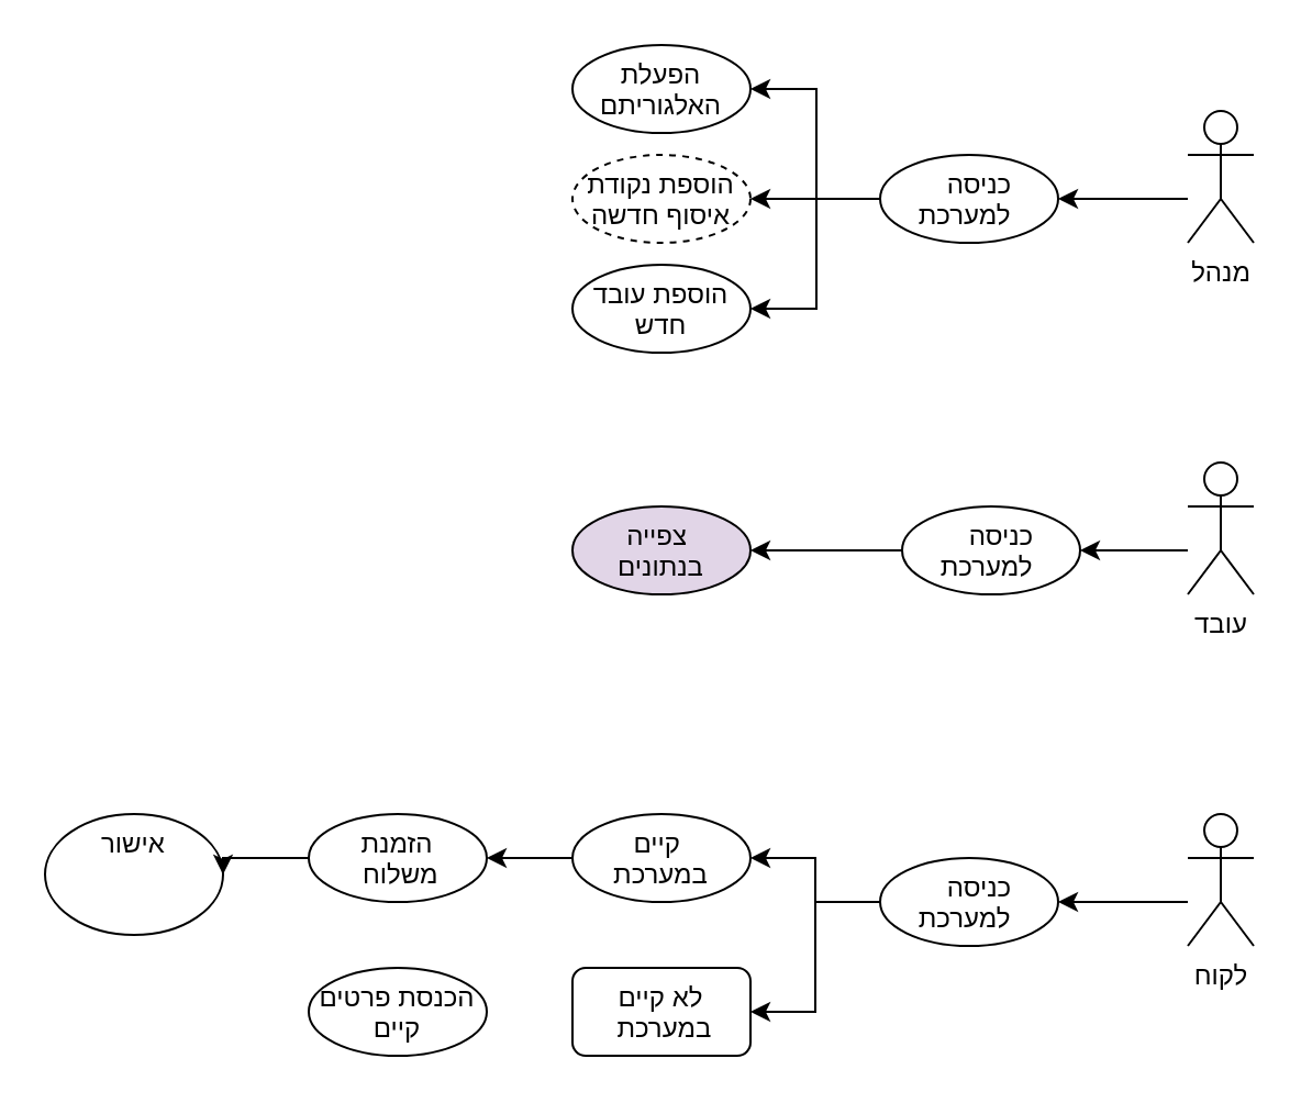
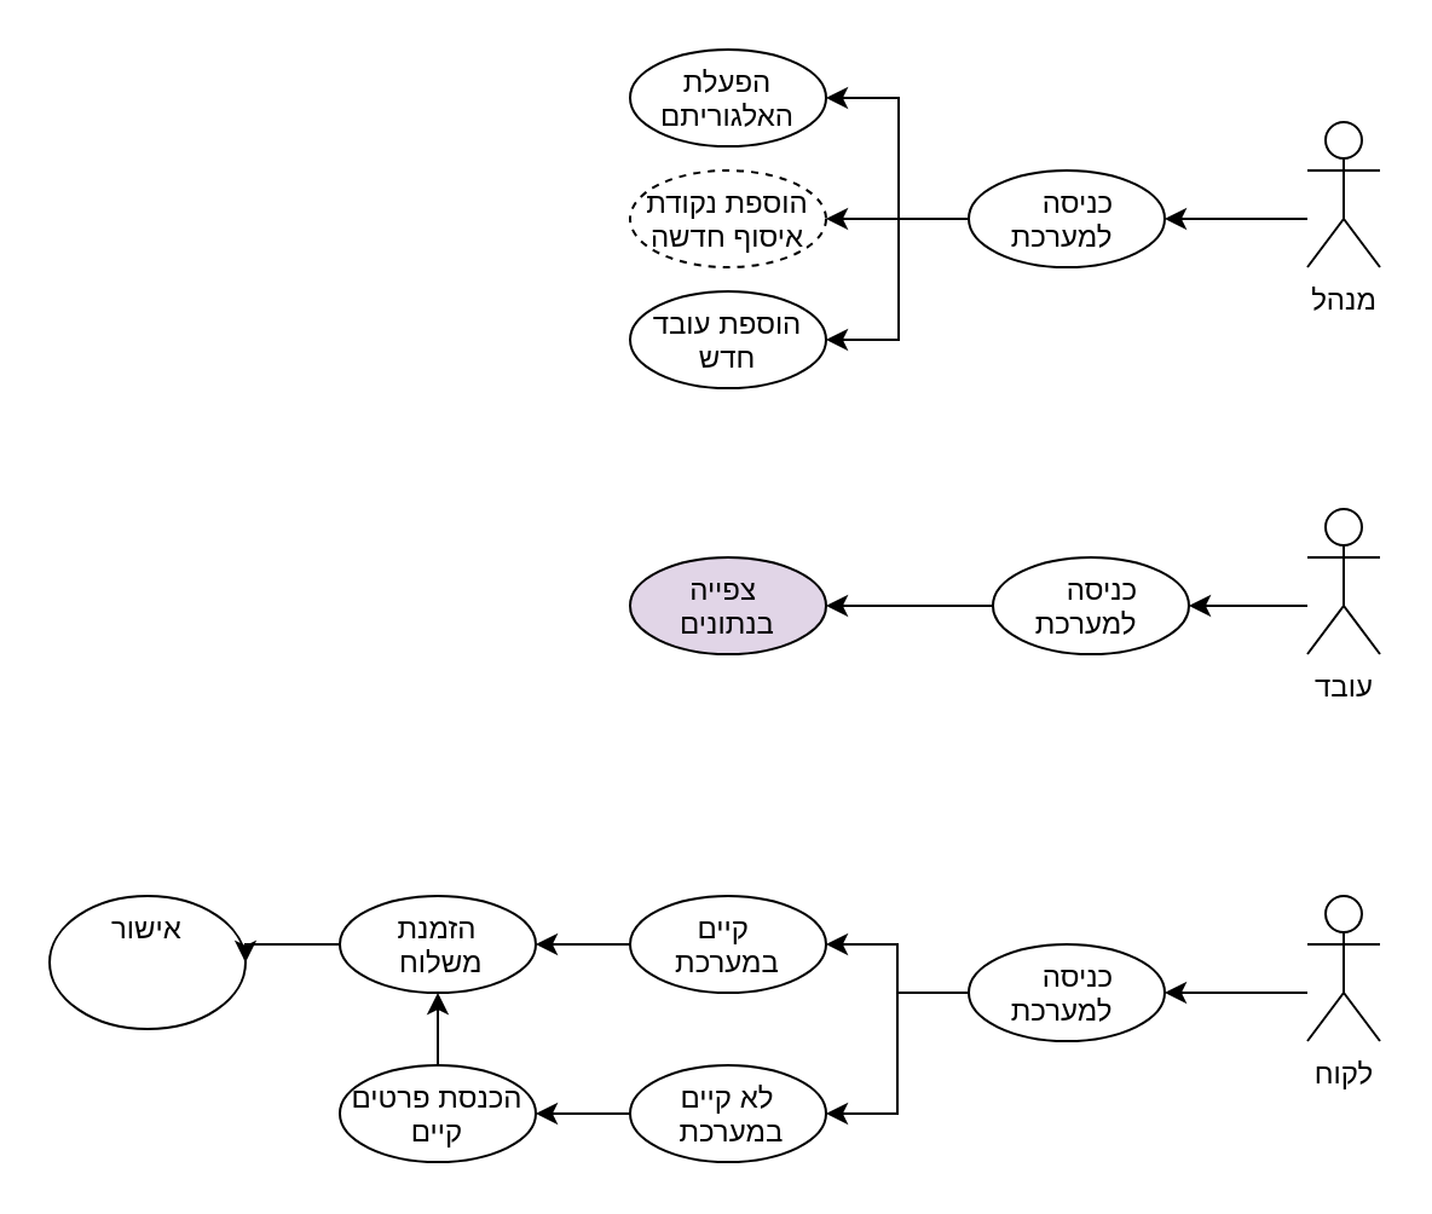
  <mxCell id="0" />
  <mxCell id="1" parent="0" />
  <mxCell id="2" value="" style="edgeStyle=orthogonalEdgeStyle;rounded=0;orthogonalLoop=1;jettySize=auto;html=1;entryX=1;entryY=0.5;entryDx=0;entryDy=0;" parent="1" source="3" target="19" edge="1"><mxGeometry relative="1" as="geometry"><mxPoint x="475" y="80" as="targetPoint" /><Array as="points"><mxPoint x="520" y="90" /><mxPoint x="520" y="90" /></Array></mxGeometry></mxCell>
  <mxCell id="3" value="מנהל" style="shape=umlActor;verticalLabelPosition=bottom;verticalAlign=top;html=1;outlineConnect=0;horizontal=1;" parent="1" vertex="1"><mxGeometry x="540" y="50" width="30" height="60" as="geometry" /></mxCell>
  <mxCell id="4" value="" style="edgeStyle=orthogonalEdgeStyle;rounded=0;orthogonalLoop=1;jettySize=auto;html=1;entryX=1;entryY=0.5;entryDx=0;entryDy=0;" parent="1" source="5" target="20" edge="1"><mxGeometry relative="1" as="geometry"><mxPoint x="485" y="240" as="targetPoint" /><Array as="points"><mxPoint x="500" y="250" /><mxPoint x="500" y="250" /></Array></mxGeometry></mxCell>
  <mxCell id="5" value="עובד" style="shape=umlActor;verticalLabelPosition=bottom;verticalAlign=top;html=1;outlineConnect=0;horizontal=1;" parent="1" vertex="1"><mxGeometry x="540" y="210" width="30" height="60" as="geometry" /></mxCell>
  <mxCell id="6" style="edgeStyle=orthogonalEdgeStyle;rounded=0;orthogonalLoop=1;jettySize=auto;html=1;entryX=1;entryY=0.5;entryDx=0;entryDy=0;" parent="1" source="7" target="14" edge="1"><mxGeometry relative="1" as="geometry"><Array as="points"><mxPoint x="520" y="410" /><mxPoint x="520" y="410" /></Array></mxGeometry></mxCell>
  <mxCell id="7" value="לקוח" style="shape=umlActor;verticalLabelPosition=bottom;verticalAlign=top;html=1;outlineConnect=0;" parent="1" vertex="1"><mxGeometry x="540" y="370" width="30" height="60" as="geometry" /></mxCell>
  <mxCell id="8" value="הפעלת האלגוריתם" style="ellipse;whiteSpace=wrap;html=1;verticalAlign=top;" parent="1" vertex="1"><mxGeometry x="260" y="20" width="81" height="40" as="geometry" /></mxCell>
  <mxCell id="9" value="הוספת נקודת איסוף חדשה" style="ellipse;whiteSpace=wrap;html=1;verticalAlign=top;dashed=1;" parent="1" vertex="1"><mxGeometry x="260" y="70" width="81" height="40" as="geometry" /></mxCell>
  <mxCell id="10" value="הוספת עובד חדש" style="ellipse;whiteSpace=wrap;html=1;verticalAlign=top;" parent="1" vertex="1"><mxGeometry x="260" y="120" width="81" height="40" as="geometry" /></mxCell>
  <mxCell id="11" value="" style="edgeStyle=orthogonalEdgeStyle;rounded=0;orthogonalLoop=1;jettySize=auto;html=1;exitX=0;exitY=0.5;exitDx=0;exitDy=0;" parent="1" source="20" target="15" edge="1"><mxGeometry relative="1" as="geometry" /></mxCell>
  <mxCell id="12" style="edgeStyle=orthogonalEdgeStyle;rounded=0;orthogonalLoop=1;jettySize=auto;html=1;" parent="1" source="14" target="24" edge="1"><mxGeometry relative="1" as="geometry" /></mxCell>
  <mxCell id="13" style="edgeStyle=orthogonalEdgeStyle;rounded=0;orthogonalLoop=1;jettySize=auto;html=1;entryX=1;entryY=0.5;entryDx=0;entryDy=0;" parent="1" source="14" target="22" edge="1"><mxGeometry relative="1" as="geometry" /></mxCell>
  <mxCell id="14" value="&lt;div style=&quot;&quot;&gt;&lt;span style=&quot;background-color: initial;&quot;&gt;כניסה&amp;nbsp; &amp;nbsp; למערכת&amp;nbsp;&lt;/span&gt;&lt;/div&gt;" style="ellipse;whiteSpace=wrap;html=1;verticalAlign=top;align=center;" parent="1" vertex="1"><mxGeometry x="400" y="390" width="81" height="40" as="geometry" /></mxCell>
  <mxCell id="15" value="&lt;div style=&quot;&quot;&gt;&lt;span style=&quot;background-color: initial;&quot;&gt;צפייה&amp;nbsp;&lt;/span&gt;&lt;/div&gt;&lt;div style=&quot;&quot;&gt;&lt;span style=&quot;background-color: initial;&quot;&gt;בנתונים&lt;/span&gt;&lt;/div&gt;" style="ellipse;whiteSpace=wrap;html=1;verticalAlign=top;align=center;fillColor=#e1d5e7;" parent="1" vertex="1"><mxGeometry x="260" y="230" width="81" height="40" as="geometry" /></mxCell>
  <mxCell id="16" value="" style="edgeStyle=orthogonalEdgeStyle;rounded=0;orthogonalLoop=1;jettySize=auto;html=1;entryX=1;entryY=0.5;entryDx=0;entryDy=0;" parent="1" source="19" target="8" edge="1"><mxGeometry relative="1" as="geometry"><Array as="points"><mxPoint x="371" y="90" /><mxPoint x="371" y="40" /></Array></mxGeometry></mxCell>
  <mxCell id="17" style="edgeStyle=orthogonalEdgeStyle;rounded=0;orthogonalLoop=1;jettySize=auto;html=1;" parent="1" source="19" target="9" edge="1"><mxGeometry relative="1" as="geometry" /></mxCell>
  <mxCell id="18" style="edgeStyle=orthogonalEdgeStyle;rounded=0;orthogonalLoop=1;jettySize=auto;html=1;entryX=1;entryY=0.5;entryDx=0;entryDy=0;" parent="1" source="19" target="10" edge="1"><mxGeometry relative="1" as="geometry"><Array as="points"><mxPoint x="371" y="90" /><mxPoint x="371" y="140" /></Array></mxGeometry></mxCell>
  <mxCell id="19" value="כניסה&amp;nbsp; &amp;nbsp; &amp;nbsp;למערכת" style="ellipse;whiteSpace=wrap;html=1;verticalAlign=top;align=center;" parent="1" vertex="1"><mxGeometry x="400" y="70" width="81" height="40" as="geometry" /></mxCell>
  <mxCell id="20" value="&lt;div style=&quot;&quot;&gt;&lt;span style=&quot;background-color: initial;&quot;&gt;כניסה&amp;nbsp; &amp;nbsp; למערכת&amp;nbsp;&lt;/span&gt;&lt;/div&gt;" style="ellipse;whiteSpace=wrap;html=1;verticalAlign=top;align=center;" parent="1" vertex="1"><mxGeometry x="410" y="230" width="81" height="40" as="geometry" /></mxCell>
- <mxCell id="22" value="&lt;div style=&quot;&quot;&gt;לא קיים&lt;/div&gt;&lt;div style=&quot;&quot;&gt;&amp;nbsp;במערכת&lt;/div&gt;" style="whiteSpace=wrap;html=1;verticalAlign=top;align=center;rounded=1;" parent="1" vertex="1"><mxGeometry x="260" y="440" width="81" height="40" as="geometry" /></mxCell>
+ <mxCell id="21" style="edgeStyle=orthogonalEdgeStyle;rounded=0;orthogonalLoop=1;jettySize=auto;html=1;exitX=0;exitY=0.5;exitDx=0;exitDy=0;entryX=1;entryY=0.5;entryDx=0;entryDy=0;" parent="1" source="22" target="27" edge="1"><mxGeometry relative="1" as="geometry" /></mxCell>
+ <mxCell id="22" value="&lt;div style=&quot;&quot;&gt;לא קיים&lt;/div&gt;&lt;div style=&quot;&quot;&gt;&amp;nbsp;במערכת&lt;/div&gt;" style="ellipse;whiteSpace=wrap;html=1;verticalAlign=top;align=center;" parent="1" vertex="1"><mxGeometry x="260" y="440" width="81" height="40" as="geometry" /></mxCell>
  <mxCell id="23" style="edgeStyle=orthogonalEdgeStyle;rounded=0;orthogonalLoop=1;jettySize=auto;html=1;exitX=0;exitY=0.5;exitDx=0;exitDy=0;entryX=1;entryY=0.5;entryDx=0;entryDy=0;" parent="1" source="24" target="29" edge="1"><mxGeometry relative="1" as="geometry" /></mxCell>
  <mxCell id="24" value="&lt;div style=&quot;&quot;&gt;קיים&amp;nbsp;&lt;/div&gt;&lt;div style=&quot;&quot;&gt;במערכת&lt;/div&gt;" style="ellipse;whiteSpace=wrap;html=1;verticalAlign=top;align=center;" parent="1" vertex="1"><mxGeometry x="260" y="370" width="81" height="40" as="geometry" /></mxCell>
  <mxCell id="25" value="&lt;div style=&quot;&quot;&gt;אישור&lt;/div&gt;" style="ellipse;whiteSpace=wrap;html=1;verticalAlign=top;align=center;" parent="1" vertex="1"><mxGeometry x="20" y="370" width="81" height="55" as="geometry" /></mxCell>
+ <mxCell id="26" style="edgeStyle=orthogonalEdgeStyle;rounded=0;orthogonalLoop=1;jettySize=auto;html=1;exitX=0.5;exitY=0;exitDx=0;exitDy=0;entryX=0.5;entryY=1;entryDx=0;entryDy=0;" parent="1" source="27" target="29" edge="1"><mxGeometry relative="1" as="geometry" /></mxCell>
  <mxCell id="27" value="&lt;div style=&quot;&quot;&gt;הכנסת פרטים קיים&lt;/div&gt;" style="ellipse;whiteSpace=wrap;html=1;verticalAlign=top;align=center;" parent="1" vertex="1"><mxGeometry x="140" y="440" width="81" height="40" as="geometry" /></mxCell>
  <mxCell id="28" style="edgeStyle=orthogonalEdgeStyle;rounded=0;orthogonalLoop=1;jettySize=auto;html=1;exitX=0;exitY=0.5;exitDx=0;exitDy=0;entryX=1;entryY=0.5;entryDx=0;entryDy=0;" parent="1" source="29" target="25" edge="1"><mxGeometry relative="1" as="geometry" /></mxCell>
  <mxCell id="29" value="&lt;div style=&quot;&quot;&gt;הזמנת&lt;/div&gt;&lt;div style=&quot;&quot;&gt;&amp;nbsp;משלוח&lt;/div&gt;" style="ellipse;whiteSpace=wrap;html=1;verticalAlign=top;align=center;" parent="1" vertex="1"><mxGeometry x="140" y="370" width="81" height="40" as="geometry" /></mxCell>
